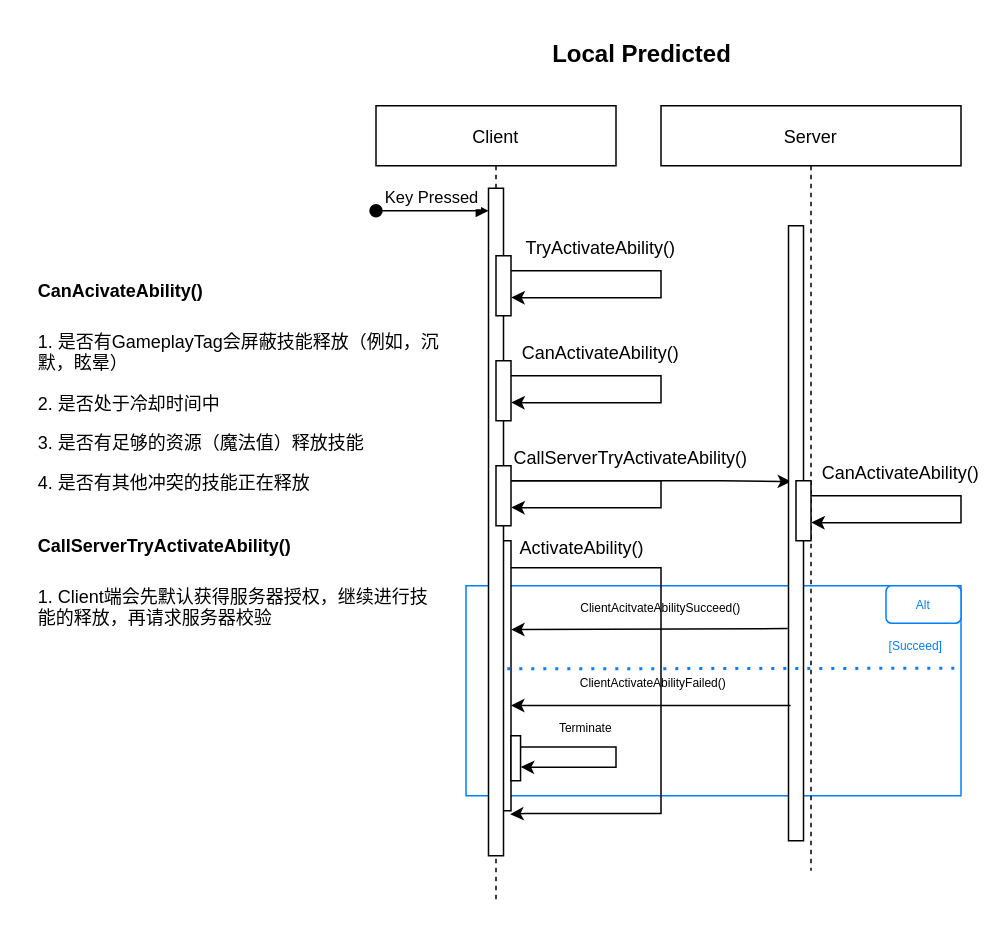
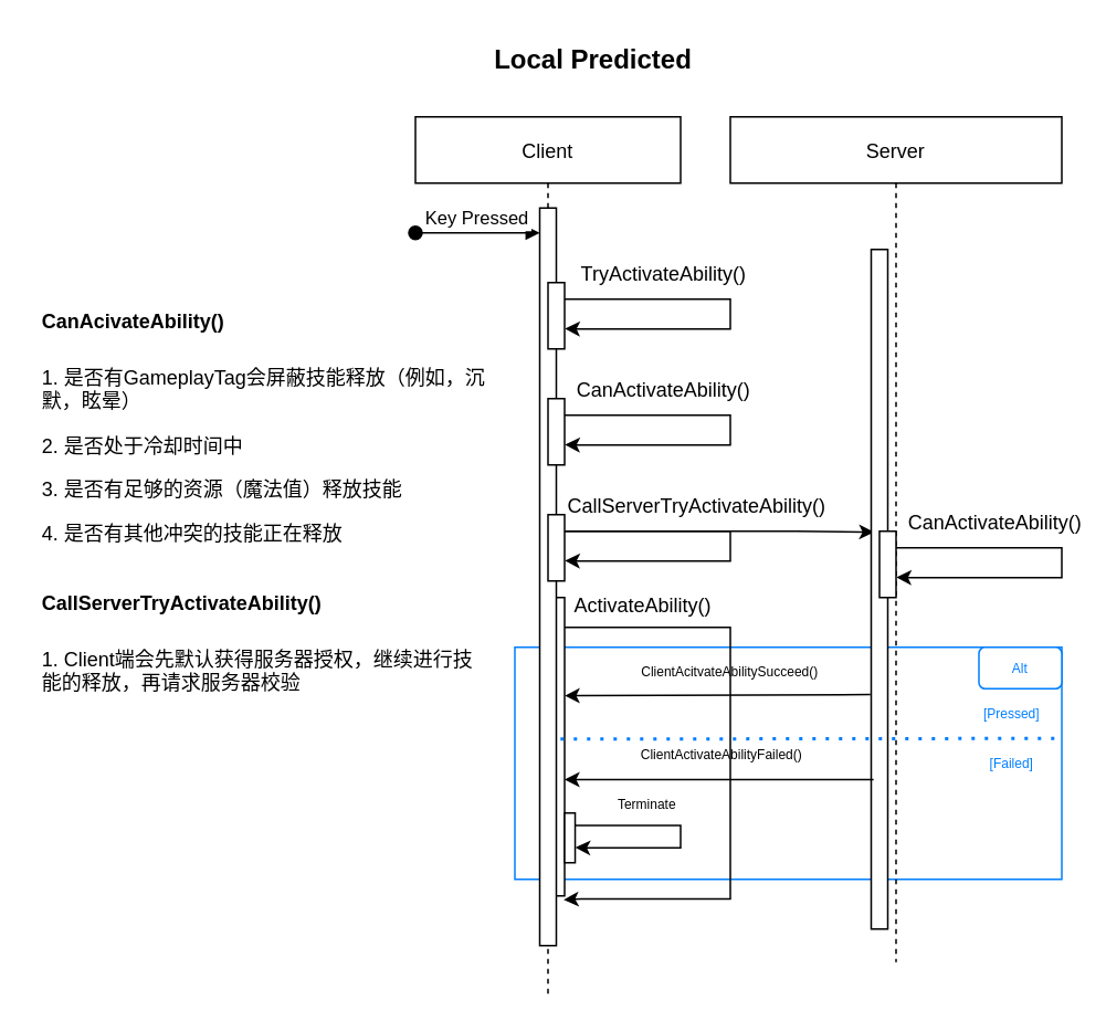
  <mxCell id="0" />
  <mxCell id="1" parent="0" />
  <mxCell id="2" value="" style="group" vertex="1" connectable="0" parent="1"><mxGeometry x="330" y="360" width="315" height="190" as="geometry" /></mxCell>
  <mxCell id="3" value="" style="rounded=0;whiteSpace=wrap;html=1;labelBorderColor=none;fontSize=8;fontColor=#007FFF;strokeColor=#007FFF;" vertex="1" parent="2"><mxGeometry x="-20" y="30" width="330" height="140" as="geometry" /></mxCell>
  <mxCell id="4" value="" style="points=[];perimeter=orthogonalPerimeter;rounded=0;shadow=0;strokeWidth=1;" vertex="1" parent="2"><mxGeometry width="10" height="180" as="geometry" /></mxCell>
  <mxCell id="5" value="" style="endArrow=classic;html=1;rounded=0;entryX=0.943;entryY=1.013;entryDx=0;entryDy=0;entryPerimeter=0;" edge="1" parent="2" target="4"><mxGeometry width="50" height="50" relative="1" as="geometry"><mxPoint x="10" y="18" as="sourcePoint" /><mxPoint x="10.22" y="124.92" as="targetPoint" /><Array as="points"><mxPoint x="30" y="18" /><mxPoint x="50" y="18" /><mxPoint x="70" y="18" /><mxPoint x="90" y="18" /><mxPoint x="110" y="18" /><mxPoint x="110" y="45" /><mxPoint x="110" y="90" /><mxPoint x="110" y="181.895" /><mxPoint x="20" y="181.8" /></Array></mxGeometry></mxCell>
  <mxCell id="6" value="" style="group" vertex="1" connectable="0" parent="2"><mxGeometry y="-50" width="140" height="70" as="geometry" /></mxCell>
  <mxCell id="7" value="ActivateAbility()" style="text;html=1;strokeColor=none;fillColor=none;align=center;verticalAlign=middle;whiteSpace=wrap;rounded=0;" vertex="1" parent="6"><mxGeometry x="30" y="40" width="55" height="30" as="geometry" /></mxCell>
  <mxCell id="8" value="Alt" style="rounded=1;whiteSpace=wrap;html=1;labelBorderColor=none;fontSize=8;fontColor=#007FFF;strokeColor=#007FFF;" vertex="1" parent="2"><mxGeometry x="260" y="30" width="50" height="25" as="geometry" /></mxCell>
  <mxCell id="9" value="&lt;font color=&quot;#000000&quot;&gt;ClientAcitvateAbilitySucceed()&lt;/font&gt;" style="text;html=1;strokeColor=none;fillColor=none;align=center;verticalAlign=middle;whiteSpace=wrap;rounded=0;labelBorderColor=none;fontSize=8;fontColor=#007FFF;" vertex="1" parent="2"><mxGeometry x="80" y="30" width="60" height="30" as="geometry" /></mxCell>
  <mxCell id="10" value="ClientActivateAbilityFailed()" style="text;html=1;strokeColor=none;fillColor=none;align=center;verticalAlign=middle;whiteSpace=wrap;rounded=0;labelBorderColor=none;fontSize=8;fontColor=#000000;" vertex="1" parent="2"><mxGeometry x="75" y="80" width="60" height="30" as="geometry" /></mxCell>
  <mxCell id="11" value="" style="group" vertex="1" connectable="0" parent="2"><mxGeometry x="10" y="130" width="80" height="30" as="geometry" /></mxCell>
  <mxCell id="12" value="" style="points=[];perimeter=orthogonalPerimeter;rounded=0;shadow=0;strokeWidth=1;" vertex="1" parent="11"><mxGeometry width="6.364" height="30" as="geometry" /></mxCell>
  <mxCell id="13" value="" style="endArrow=classic;html=1;rounded=0;entryX=1.022;entryY=0.597;entryDx=0;entryDy=0;entryPerimeter=0;" edge="1" parent="11"><mxGeometry width="50" height="50" relative="1" as="geometry"><mxPoint x="6.364" y="7.5" as="sourcePoint" /><mxPoint x="6.504" y="20.82" as="targetPoint" /><Array as="points"><mxPoint x="19.091" y="7.5" /><mxPoint x="31.818" y="7.5" /><mxPoint x="38.182" y="7.5" /><mxPoint x="70" y="7.5" /><mxPoint x="70" y="15" /><mxPoint x="70" y="21" /><mxPoint x="38.182" y="21" /><mxPoint x="19.091" y="21" /><mxPoint x="12.727" y="21" /></Array></mxGeometry></mxCell>
  <mxCell id="14" value="Terminate" style="text;html=1;strokeColor=none;fillColor=none;align=center;verticalAlign=middle;whiteSpace=wrap;rounded=0;labelBorderColor=none;fontSize=8;fontColor=#000000;" vertex="1" parent="11"><mxGeometry x="20" y="-20" width="60" height="30" as="geometry" /></mxCell>
  <mxCell id="15" value="Client" style="shape=umlLifeline;perimeter=lifelinePerimeter;container=0;collapsible=0;recursiveResize=0;rounded=0;shadow=0;strokeWidth=1;" parent="1" vertex="1"><mxGeometry x="250" y="70" width="160" height="530" as="geometry" /></mxCell>
  <mxCell id="16" value="TryActivateAbility()" style="text;html=1;strokeColor=none;fillColor=none;align=center;verticalAlign=middle;whiteSpace=wrap;rounded=0;" vertex="1" parent="1"><mxGeometry x="370" y="150" width="60" height="30" as="geometry" /></mxCell>
  <mxCell id="17" value="" style="points=[];perimeter=orthogonalPerimeter;rounded=0;shadow=0;strokeWidth=1;" parent="1" vertex="1"><mxGeometry x="325" y="125" width="10" height="445" as="geometry" /></mxCell>
  <mxCell id="18" value="Key Pressed" style="verticalAlign=bottom;startArrow=oval;endArrow=block;startSize=8;shadow=0;strokeWidth=1;" parent="1" target="17" edge="1"><mxGeometry x="270" y="70" as="geometry"><mxPoint x="250" y="140" as="sourcePoint" /></mxGeometry></mxCell>
  <mxCell id="19" value="" style="group" vertex="1" connectable="0" parent="1"><mxGeometry x="330" y="170" width="110" height="40" as="geometry" /></mxCell>
  <mxCell id="20" value="" style="points=[];perimeter=orthogonalPerimeter;rounded=0;shadow=0;strokeWidth=1;" parent="19" vertex="1"><mxGeometry width="10" height="40" as="geometry" /></mxCell>
  <mxCell id="21" value="" style="endArrow=classic;html=1;rounded=0;entryX=1.022;entryY=0.597;entryDx=0;entryDy=0;entryPerimeter=0;" edge="1" parent="19"><mxGeometry width="50" height="50" relative="1" as="geometry"><mxPoint x="10" y="10" as="sourcePoint" /><mxPoint x="10.22" y="27.76" as="targetPoint" /><Array as="points"><mxPoint x="30" y="10" /><mxPoint x="50" y="10" /><mxPoint x="60" y="10" /><mxPoint x="110" y="10" /><mxPoint x="110" y="20" /><mxPoint x="110" y="28" /><mxPoint x="60" y="28" /><mxPoint x="30" y="28" /><mxPoint x="20" y="28" /></Array></mxGeometry></mxCell>
  <mxCell id="22" value="" style="group" vertex="1" connectable="0" parent="1"><mxGeometry x="330" y="240" width="110" height="40" as="geometry" /></mxCell>
  <mxCell id="23" value="" style="points=[];perimeter=orthogonalPerimeter;rounded=0;shadow=0;strokeWidth=1;" vertex="1" parent="22"><mxGeometry width="10" height="40" as="geometry" /></mxCell>
  <mxCell id="24" value="" style="endArrow=classic;html=1;rounded=0;entryX=1.022;entryY=0.597;entryDx=0;entryDy=0;entryPerimeter=0;" edge="1" parent="22"><mxGeometry width="50" height="50" relative="1" as="geometry"><mxPoint x="10" y="10" as="sourcePoint" /><mxPoint x="10.22" y="27.76" as="targetPoint" /><Array as="points"><mxPoint x="30" y="10" /><mxPoint x="50" y="10" /><mxPoint x="60" y="10" /><mxPoint x="110" y="10" /><mxPoint x="110" y="20" /><mxPoint x="110" y="28" /><mxPoint x="60" y="28" /><mxPoint x="30" y="28" /><mxPoint x="20" y="28" /></Array></mxGeometry></mxCell>
  <mxCell id="25" value="CanActivateAbility()" style="text;html=1;strokeColor=none;fillColor=none;align=center;verticalAlign=middle;whiteSpace=wrap;rounded=0;" vertex="1" parent="1"><mxGeometry x="370" y="220" width="60" height="30" as="geometry" /></mxCell>
  <mxCell id="26" value="&lt;h1&gt;&lt;font style=&quot;font-size: 12px&quot;&gt;CanAcivateAbility()&lt;/font&gt;&lt;/h1&gt;&lt;p&gt;&lt;font style=&quot;font-size: 12px&quot;&gt;1. 是否有GameplayTag会屏蔽技能释放（例如，沉默，眩晕）&lt;/font&gt;&lt;/p&gt;&lt;p&gt;&lt;font style=&quot;font-size: 12px&quot;&gt;2. 是否处于冷却时间中&lt;/font&gt;&lt;/p&gt;&lt;p&gt;&lt;font style=&quot;font-size: 12px&quot;&gt;3. 是否有足够的资源（魔法值）释放技能&lt;/font&gt;&lt;/p&gt;&lt;p&gt;&lt;font style=&quot;font-size: 12px&quot;&gt;4. 是否有其他冲突的技能正在释放&lt;/font&gt;&lt;/p&gt;&lt;p&gt;&lt;font style=&quot;font-size: 12px&quot;&gt;&lt;br&gt;&lt;/font&gt;&lt;/p&gt;" style="text;html=1;strokeColor=none;fillColor=none;spacing=5;spacingTop=-20;whiteSpace=wrap;overflow=hidden;rounded=0;" vertex="1" parent="1"><mxGeometry x="20" y="170" width="280" height="170" as="geometry" /></mxCell>
  <mxCell id="27" value="" style="group" vertex="1" connectable="0" parent="1"><mxGeometry x="330" y="310" width="110" height="40" as="geometry" /></mxCell>
  <mxCell id="28" value="" style="points=[];perimeter=orthogonalPerimeter;rounded=0;shadow=0;strokeWidth=1;" vertex="1" parent="27"><mxGeometry width="10" height="40" as="geometry" /></mxCell>
  <mxCell id="29" value="" style="endArrow=classic;html=1;rounded=0;entryX=1.022;entryY=0.597;entryDx=0;entryDy=0;entryPerimeter=0;" edge="1" parent="27"><mxGeometry width="50" height="50" relative="1" as="geometry"><mxPoint x="10" y="10" as="sourcePoint" /><mxPoint x="10.22" y="27.76" as="targetPoint" /><Array as="points"><mxPoint x="30" y="10" /><mxPoint x="50" y="10" /><mxPoint x="60" y="10" /><mxPoint x="110" y="10" /><mxPoint x="110" y="20" /><mxPoint x="110" y="28" /><mxPoint x="60" y="28" /><mxPoint x="30" y="28" /><mxPoint x="20" y="28" /></Array></mxGeometry></mxCell>
  <mxCell id="30" value="" style="endArrow=classic;html=1;rounded=0;fontSize=12;entryX=0.173;entryY=0.416;entryDx=0;entryDy=0;entryPerimeter=0;" edge="1" parent="27" target="35"><mxGeometry width="50" height="50" relative="1" as="geometry"><mxPoint x="10" y="10" as="sourcePoint" /><mxPoint x="60" y="-40" as="targetPoint" /><Array as="points"><mxPoint x="150" y="10" /></Array></mxGeometry></mxCell>
  <mxCell id="31" value="CallServerTryActivateAbility()" style="text;html=1;strokeColor=none;fillColor=none;align=center;verticalAlign=middle;whiteSpace=wrap;rounded=0;" vertex="1" parent="1"><mxGeometry x="390" y="290" width="60" height="30" as="geometry" /></mxCell>
- <mxCell id="32" value="&lt;font style=&quot;font-size: 16px&quot;&gt;&lt;b&gt;Local Predicted&lt;/b&gt;&lt;/font&gt;" style="text;html=1;strokeColor=none;fillColor=none;align=center;verticalAlign=middle;whiteSpace=wrap;rounded=0;fontSize=12;" vertex="1" parent="1"><mxGeometry x="335" y="20" width="185" height="30" as="geometry" /></mxCell>
+ <mxCell id="32" value="&lt;font style=&quot;font-size: 16px&quot;&gt;&lt;b&gt;Local Predicted&lt;/b&gt;&lt;/font&gt;" style="text;html=1;strokeColor=none;fillColor=none;align=center;verticalAlign=middle;whiteSpace=wrap;rounded=0;fontSize=12;" vertex="1" parent="1"><mxGeometry x="265" y="20" width="185" height="30" as="geometry" /></mxCell>
  <mxCell id="33" value="&lt;h1&gt;&lt;font style=&quot;font-size: 12px&quot;&gt;CallServerTryActivateAbility()&lt;/font&gt;&lt;/h1&gt;&lt;p&gt;&lt;font style=&quot;font-size: 12px&quot;&gt;1. Client端会先默认获得服务器授权，继续进行技能的释放，再请求服务器校验&lt;/font&gt;&lt;/p&gt;&lt;p&gt;&lt;font style=&quot;font-size: 12px&quot;&gt;&lt;br&gt;&lt;/font&gt;&lt;/p&gt;" style="text;html=1;strokeColor=none;fillColor=none;spacing=5;spacingTop=-20;whiteSpace=wrap;overflow=hidden;rounded=0;" vertex="1" parent="1"><mxGeometry x="20" y="340" width="270" height="100" as="geometry" /></mxCell>
  <mxCell id="34" value="Server" style="shape=umlLifeline;perimeter=lifelinePerimeter;container=1;collapsible=0;recursiveResize=0;rounded=0;shadow=0;strokeWidth=1;size=40;" parent="1" vertex="1"><mxGeometry x="440" y="70" width="200" height="510" as="geometry" /></mxCell>
  <mxCell id="35" value="" style="points=[];perimeter=orthogonalPerimeter;rounded=0;shadow=0;strokeWidth=1;" parent="34" vertex="1"><mxGeometry x="85" y="80" width="10" height="410" as="geometry" /></mxCell>
- <mxCell id="36" value="[Succeed]" style="text;html=1;strokeColor=none;fillColor=none;align=center;verticalAlign=middle;whiteSpace=wrap;rounded=0;labelBorderColor=none;fontSize=8;fontColor=#007FFF;" vertex="1" parent="34"><mxGeometry x="140" y="345" width="60" height="30" as="geometry" /></mxCell>
+ <mxCell id="36" value="[Pressed]" style="text;html=1;strokeColor=none;fillColor=none;align=center;verticalAlign=middle;whiteSpace=wrap;rounded=0;labelBorderColor=none;fontSize=8;fontColor=#007FFF;" vertex="1" parent="34"><mxGeometry x="140" y="345" width="60" height="30" as="geometry" /></mxCell>
+ <mxCell id="37" value="[Failed]" style="text;html=1;strokeColor=none;fillColor=none;align=center;verticalAlign=middle;whiteSpace=wrap;rounded=0;labelBorderColor=none;fontSize=8;fontColor=#007FFF;" vertex="1" parent="34"><mxGeometry x="140" y="375" width="60" height="30" as="geometry" /></mxCell>
  <mxCell id="38" value="" style="group" vertex="1" connectable="0" parent="1"><mxGeometry x="530" y="320" width="110" height="40" as="geometry" /></mxCell>
  <mxCell id="39" value="" style="points=[];perimeter=orthogonalPerimeter;rounded=0;shadow=0;strokeWidth=1;" vertex="1" parent="38"><mxGeometry width="10" height="40" as="geometry" /></mxCell>
  <mxCell id="40" value="" style="endArrow=classic;html=1;rounded=0;entryX=1.022;entryY=0.597;entryDx=0;entryDy=0;entryPerimeter=0;" edge="1" parent="38"><mxGeometry width="50" height="50" relative="1" as="geometry"><mxPoint x="10" y="10" as="sourcePoint" /><mxPoint x="10.22" y="27.76" as="targetPoint" /><Array as="points"><mxPoint x="30" y="10" /><mxPoint x="50" y="10" /><mxPoint x="60" y="10" /><mxPoint x="110" y="10" /><mxPoint x="110" y="20" /><mxPoint x="110" y="28" /><mxPoint x="60" y="28" /><mxPoint x="30" y="28" /><mxPoint x="20" y="28" /></Array></mxGeometry></mxCell>
  <mxCell id="41" value="CanActivateAbility()" style="text;html=1;strokeColor=none;fillColor=none;align=center;verticalAlign=middle;whiteSpace=wrap;rounded=0;" vertex="1" parent="38"><mxGeometry x="40" y="-20" width="60" height="30" as="geometry" /></mxCell>
  <mxCell id="42" value="" style="endArrow=classic;html=1;rounded=0;fontSize=8;fontColor=#007FFF;strokeColor=#000000;exitX=-0.049;exitY=0.655;exitDx=0;exitDy=0;exitPerimeter=0;entryX=1.006;entryY=0.329;entryDx=0;entryDy=0;entryPerimeter=0;" edge="1" parent="1" source="35" target="4"><mxGeometry width="50" height="50" relative="1" as="geometry"><mxPoint x="480" y="380" as="sourcePoint" /><mxPoint x="530" y="330" as="targetPoint" /></mxGeometry></mxCell>
  <mxCell id="43" value="" style="endArrow=classic;html=1;rounded=0;fontSize=8;fontColor=#000000;strokeColor=#000000;exitX=0.141;exitY=0.78;exitDx=0;exitDy=0;exitPerimeter=0;" edge="1" parent="1" source="35" target="4"><mxGeometry width="50" height="50" relative="1" as="geometry"><mxPoint x="525" y="475" as="sourcePoint" /><mxPoint x="575" y="425" as="targetPoint" /></mxGeometry></mxCell>
  <mxCell id="44" value="" style="endArrow=none;dashed=1;html=1;dashPattern=1 3;strokeWidth=2;rounded=0;fontSize=8;fontColor=#000000;exitX=1.252;exitY=0.72;exitDx=0;exitDy=0;exitPerimeter=0;entryX=1;entryY=1;entryDx=0;entryDy=0;strokeColor=#007FFF;" edge="1" parent="1" source="17" target="36"><mxGeometry width="50" height="50" relative="1" as="geometry"><mxPoint x="480" y="380" as="sourcePoint" /><mxPoint x="530" y="330" as="targetPoint" /></mxGeometry></mxCell>
